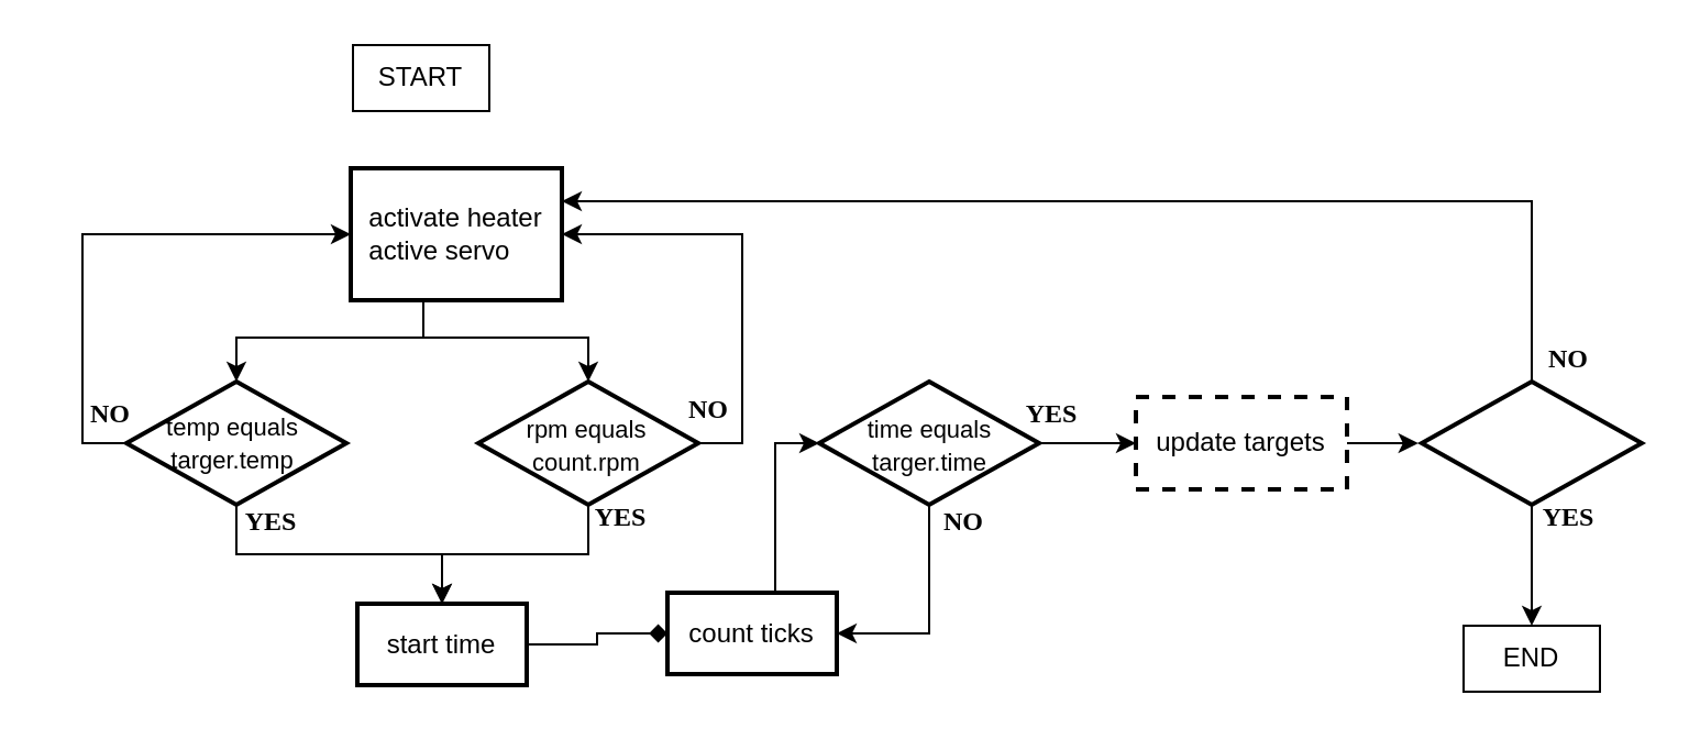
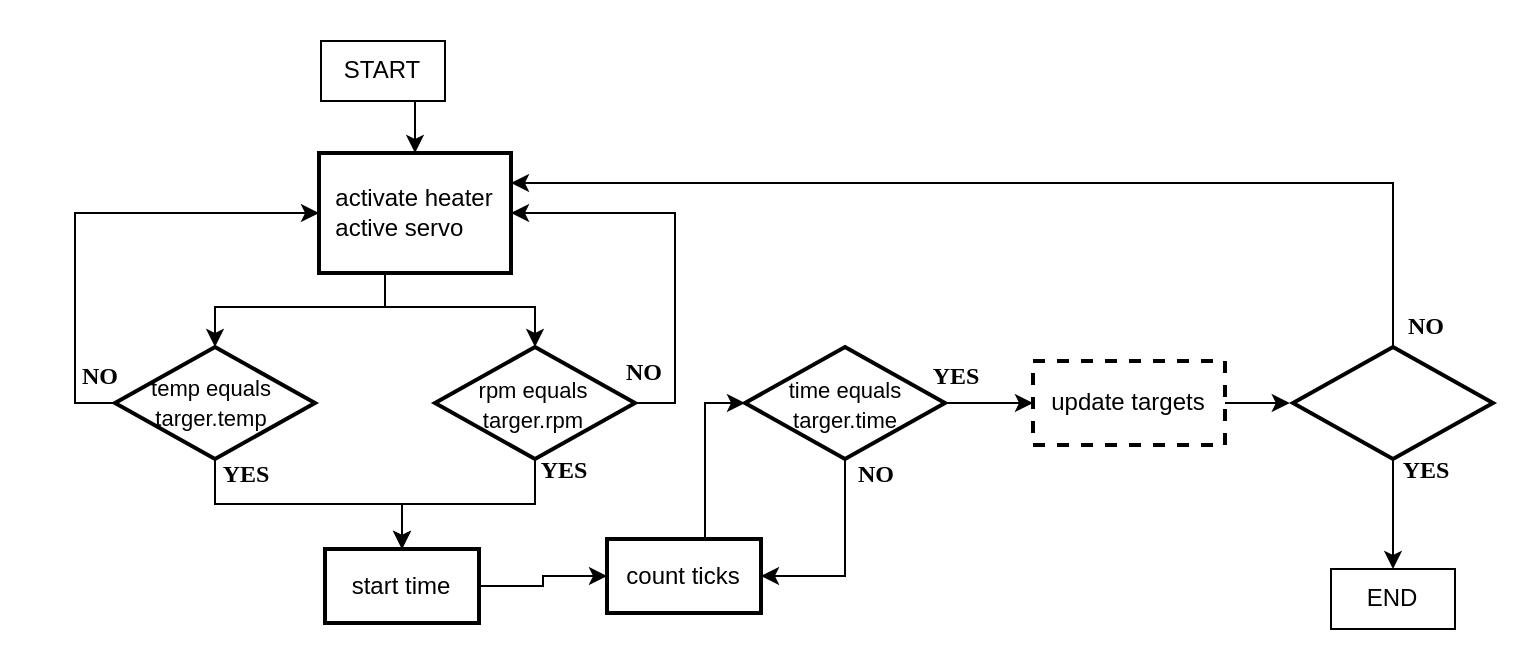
  <mxCell id="0" />
  <mxCell id="1" parent="0" />
  <mxCell id="2" value="" style="rounded=0;whiteSpace=wrap;html=1;" vertex="1" parent="1"><mxGeometry x="160" y="20" width="62" height="30" as="geometry" /></mxCell>
  <mxCell id="3" style="edgeStyle=orthogonalEdgeStyle;rounded=0;orthogonalLoop=1;jettySize=auto;html=1;exitX=0.5;exitY=1;exitDx=0;exitDy=0;entryX=0.5;entryY=0;entryDx=0;entryDy=0;" edge="1" parent="1" source="5" target="8"><mxGeometry relative="1" as="geometry"><Array as="points"><mxPoint x="192" y="153" /><mxPoint x="107" y="153" /></Array></mxGeometry></mxCell>
  <mxCell id="4" style="edgeStyle=orthogonalEdgeStyle;rounded=0;orthogonalLoop=1;jettySize=auto;html=1;entryX=0.5;entryY=0;entryDx=0;entryDy=0;" edge="1" parent="1" source="5" target="11"><mxGeometry relative="1" as="geometry"><Array as="points"><mxPoint x="192" y="153" /><mxPoint x="267" y="153" /></Array></mxGeometry></mxCell>
  <mxCell id="5" value="&lt;span style=&quot;text-align: left;&quot;&gt;activate heater&lt;/span&gt;&lt;div style=&quot;text-align: left;&quot;&gt;&lt;span style=&quot;background-color: initial;&quot;&gt;active servo&lt;/span&gt;&lt;/div&gt;" style="rounded=0;whiteSpace=wrap;html=1;strokeWidth=2;" vertex="1" parent="1"><mxGeometry x="159" y="76" width="96" height="60" as="geometry" /></mxCell>
  <mxCell id="6" style="edgeStyle=orthogonalEdgeStyle;rounded=0;orthogonalLoop=1;jettySize=auto;html=1;exitX=0.5;exitY=1;exitDx=0;exitDy=0;entryX=0.5;entryY=0;entryDx=0;entryDy=0;" edge="1" parent="1" source="8" target="26"><mxGeometry relative="1" as="geometry" /></mxCell>
  <mxCell id="7" style="edgeStyle=orthogonalEdgeStyle;rounded=0;orthogonalLoop=1;jettySize=auto;html=1;exitX=0;exitY=0.5;exitDx=0;exitDy=0;entryX=0;entryY=0.5;entryDx=0;entryDy=0;" edge="1" parent="1" source="8" target="5"><mxGeometry relative="1" as="geometry" /></mxCell>
  <mxCell id="8" value="" style="rhombus;whiteSpace=wrap;html=1;strokeWidth=2;" vertex="1" parent="1"><mxGeometry x="57" y="173" width="100" height="56" as="geometry" /></mxCell>
  <mxCell id="9" style="edgeStyle=orthogonalEdgeStyle;rounded=0;orthogonalLoop=1;jettySize=auto;html=1;exitX=0.5;exitY=1;exitDx=0;exitDy=0;entryX=0.5;entryY=0;entryDx=0;entryDy=0;" edge="1" parent="1" source="11" target="26"><mxGeometry relative="1" as="geometry" /></mxCell>
  <mxCell id="10" style="edgeStyle=orthogonalEdgeStyle;rounded=0;orthogonalLoop=1;jettySize=auto;html=1;exitX=1;exitY=0.5;exitDx=0;exitDy=0;entryX=1;entryY=0.5;entryDx=0;entryDy=0;" edge="1" parent="1" source="11" target="5"><mxGeometry relative="1" as="geometry"><mxPoint x="209" y="130" as="targetPoint" /><Array as="points"><mxPoint x="337" y="201" /><mxPoint x="337" y="106" /></Array></mxGeometry></mxCell>
  <mxCell id="11" value="" style="rhombus;whiteSpace=wrap;html=1;strokeWidth=2;" vertex="1" parent="1"><mxGeometry x="217" y="173" width="100" height="56" as="geometry" /></mxCell>
  <mxCell id="12" style="edgeStyle=orthogonalEdgeStyle;rounded=0;orthogonalLoop=1;jettySize=auto;html=1;entryX=0.5;entryY=0;entryDx=0;entryDy=0;" edge="1" parent="1" source="14" target="21"><mxGeometry relative="1" as="geometry" /></mxCell>
  <mxCell id="13" style="edgeStyle=orthogonalEdgeStyle;rounded=0;orthogonalLoop=1;jettySize=auto;html=1;exitX=0.5;exitY=0;exitDx=0;exitDy=0;entryX=1;entryY=0.25;entryDx=0;entryDy=0;" edge="1" parent="1" source="14" target="5"><mxGeometry relative="1" as="geometry" /></mxCell>
  <mxCell id="14" value="" style="rhombus;whiteSpace=wrap;html=1;strokeWidth=2;" vertex="1" parent="1"><mxGeometry x="646" y="173" width="100" height="56" as="geometry" /></mxCell>
  <mxCell id="15" style="edgeStyle=orthogonalEdgeStyle;rounded=0;orthogonalLoop=1;jettySize=auto;html=1;exitX=0.5;exitY=1;exitDx=0;exitDy=0;entryX=1;entryY=0.5;entryDx=0;entryDy=0;" edge="1" parent="1" source="17" target="28"><mxGeometry relative="1" as="geometry" /></mxCell>
  <mxCell id="16" style="edgeStyle=orthogonalEdgeStyle;rounded=0;orthogonalLoop=1;jettySize=auto;html=1;entryX=0;entryY=0.5;entryDx=0;entryDy=0;" edge="1" parent="1" source="17" target="35"><mxGeometry relative="1" as="geometry" /></mxCell>
  <mxCell id="17" value="" style="rhombus;whiteSpace=wrap;html=1;strokeWidth=2;" vertex="1" parent="1"><mxGeometry x="372" y="173" width="100" height="56" as="geometry" /></mxCell>
  <mxCell id="18" value="" style="rounded=0;whiteSpace=wrap;html=1;" vertex="1" parent="1"><mxGeometry x="665" y="284" width="62" height="30" as="geometry" /></mxCell>
+ <mxCell id="19" style="edgeStyle=orthogonalEdgeStyle;rounded=0;orthogonalLoop=1;jettySize=auto;html=1;exitX=0.5;exitY=1;exitDx=0;exitDy=0;entryX=0.5;entryY=0;entryDx=0;entryDy=0;" edge="1" parent="1" source="20" target="5"><mxGeometry relative="1" as="geometry" /></mxCell>
  <mxCell id="20" value="START" style="text;html=1;align=center;verticalAlign=middle;whiteSpace=wrap;rounded=0;" vertex="1" parent="1"><mxGeometry x="161" y="20" width="60" height="30" as="geometry" /></mxCell>
  <mxCell id="21" value="END" style="text;html=1;align=center;verticalAlign=middle;whiteSpace=wrap;rounded=0;" vertex="1" parent="1"><mxGeometry x="666" y="284" width="60" height="30" as="geometry" /></mxCell>
  <mxCell id="22" value="&lt;font style=&quot;font-size: 11px;&quot;&gt;temp equals targer.temp&lt;/font&gt;" style="text;html=1;align=center;verticalAlign=middle;whiteSpace=wrap;rounded=0;" vertex="1" parent="1"><mxGeometry x="67" y="187" width="77" height="28" as="geometry" /></mxCell>
- <mxCell id="23" value="&lt;font style=&quot;font-size: 11px;&quot;&gt;rpm equals count.rpm&lt;/font&gt;" style="text;html=1;align=center;verticalAlign=middle;whiteSpace=wrap;rounded=0;" vertex="1" parent="1"><mxGeometry x="228" y="188" width="77" height="28" as="geometry" /></mxCell>
+ <mxCell id="23" value="&lt;font style=&quot;font-size: 11px;&quot;&gt;rpm equals targer.rpm&lt;/font&gt;" style="text;html=1;align=center;verticalAlign=middle;whiteSpace=wrap;rounded=0;" vertex="1" parent="1"><mxGeometry x="228" y="188" width="77" height="28" as="geometry" /></mxCell>
  <mxCell id="24" value="&lt;font style=&quot;font-size: 11px;&quot;&gt;time equals targer.time&lt;/font&gt;" style="text;html=1;align=center;verticalAlign=middle;whiteSpace=wrap;rounded=0;" vertex="1" parent="1"><mxGeometry x="383.5" y="188" width="77" height="28" as="geometry" /></mxCell>
- <mxCell id="25" style="edgeStyle=orthogonalEdgeStyle;rounded=0;orthogonalLoop=1;jettySize=auto;html=1;entryX=0;entryY=0.5;entryDx=0;entryDy=0;endArrow=diamond;" edge="1" parent="1" source="26" target="28"><mxGeometry relative="1" as="geometry" /></mxCell>
+ <mxCell id="25" style="edgeStyle=orthogonalEdgeStyle;rounded=0;orthogonalLoop=1;jettySize=auto;html=1;entryX=0;entryY=0.5;entryDx=0;entryDy=0;" edge="1" parent="1" source="26" target="28"><mxGeometry relative="1" as="geometry" /></mxCell>
  <mxCell id="26" value="start time" style="rounded=0;whiteSpace=wrap;html=1;strokeWidth=2;" vertex="1" parent="1"><mxGeometry x="162" y="274" width="77" height="37" as="geometry" /></mxCell>
  <mxCell id="27" style="edgeStyle=orthogonalEdgeStyle;rounded=0;orthogonalLoop=1;jettySize=auto;html=1;exitX=0.5;exitY=0;exitDx=0;exitDy=0;entryX=0;entryY=0.5;entryDx=0;entryDy=0;" edge="1" parent="1" source="28" target="17"><mxGeometry relative="1" as="geometry"><Array as="points"><mxPoint x="352" y="269" /><mxPoint x="352" y="201" /></Array></mxGeometry></mxCell>
  <mxCell id="28" value="count ticks" style="rounded=0;whiteSpace=wrap;html=1;strokeWidth=2;" vertex="1" parent="1"><mxGeometry x="303" y="269" width="77" height="37" as="geometry" /></mxCell>
  <mxCell id="29" value="&lt;font face=&quot;Times New Roman&quot;&gt;&lt;b&gt;YES&lt;/b&gt;&lt;/font&gt;" style="text;html=1;align=center;verticalAlign=middle;whiteSpace=wrap;rounded=0;" vertex="1" parent="1"><mxGeometry x="93" y="222" width="60" height="30" as="geometry" /></mxCell>
  <mxCell id="30" value="&lt;font face=&quot;Times New Roman&quot;&gt;&lt;b&gt;YES&lt;/b&gt;&lt;/font&gt;" style="text;html=1;align=center;verticalAlign=middle;whiteSpace=wrap;rounded=0;" vertex="1" parent="1"><mxGeometry x="252" y="220" width="60" height="30" as="geometry" /></mxCell>
  <mxCell id="31" value="&lt;font face=&quot;Times New Roman&quot;&gt;&lt;b&gt;NO&lt;/b&gt;&lt;/font&gt;" style="text;html=1;align=center;verticalAlign=middle;whiteSpace=wrap;rounded=0;" vertex="1" parent="1"><mxGeometry x="20" y="173" width="60" height="30" as="geometry" /></mxCell>
  <mxCell id="32" value="&lt;font face=&quot;Times New Roman&quot;&gt;&lt;b&gt;NO&lt;/b&gt;&lt;/font&gt;" style="text;html=1;align=center;verticalAlign=middle;whiteSpace=wrap;rounded=0;" vertex="1" parent="1"><mxGeometry x="292" y="171" width="60" height="30" as="geometry" /></mxCell>
  <mxCell id="33" value="&lt;font face=&quot;Times New Roman&quot;&gt;&lt;b&gt;NO&lt;/b&gt;&lt;/font&gt;" style="text;html=1;align=center;verticalAlign=middle;whiteSpace=wrap;rounded=0;" vertex="1" parent="1"><mxGeometry x="408" y="222" width="60" height="30" as="geometry" /></mxCell>
  <mxCell id="34" style="edgeStyle=orthogonalEdgeStyle;rounded=0;orthogonalLoop=1;jettySize=auto;html=1;exitX=1;exitY=0.5;exitDx=0;exitDy=0;" edge="1" parent="1" source="35"><mxGeometry relative="1" as="geometry"><mxPoint x="644.4" y="201" as="targetPoint" /></mxGeometry></mxCell>
  <mxCell id="35" value="&lt;div style=&quot;text-align: left;&quot;&gt;update targets&lt;/div&gt;" style="rounded=0;whiteSpace=wrap;html=1;strokeWidth=2;dashed=1;" vertex="1" parent="1"><mxGeometry x="516" y="180" width="96" height="42" as="geometry" /></mxCell>
  <mxCell id="36" value="&lt;font face=&quot;Times New Roman&quot;&gt;&lt;b&gt;YES&lt;/b&gt;&lt;/font&gt;" style="text;html=1;align=center;verticalAlign=middle;whiteSpace=wrap;rounded=0;" vertex="1" parent="1"><mxGeometry x="683" y="220" width="60" height="30" as="geometry" /></mxCell>
  <mxCell id="37" value="&lt;font face=&quot;Times New Roman&quot;&gt;&lt;b&gt;NO&lt;/b&gt;&lt;/font&gt;" style="text;html=1;align=center;verticalAlign=middle;whiteSpace=wrap;rounded=0;" vertex="1" parent="1"><mxGeometry x="683" y="148" width="60" height="30" as="geometry" /></mxCell>
  <mxCell id="38" value="&lt;font face=&quot;Times New Roman&quot;&gt;&lt;b&gt;YES&lt;/b&gt;&lt;/font&gt;" style="text;html=1;align=center;verticalAlign=middle;whiteSpace=wrap;rounded=0;" vertex="1" parent="1"><mxGeometry x="448" y="173" width="60" height="30" as="geometry" /></mxCell>
